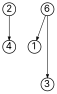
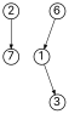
  digraph {
    fontname=Inter
    rankdir=TB
    node [fixedsize=true fontname=Inter shape=circle]
    edge [arrowsize=0.5 fontname=Inter penwidth=0.75]
    2 [width=.26]
-   4 [width=.26]
+   4 [width=.26 label=7]
    1 [width=.26]
    3 [width=.26]
    n5 [label=6 width=.26]
    2 -> 4
-   n5 -> 3
+   1 -> 3
    n5 -> 1
  }
